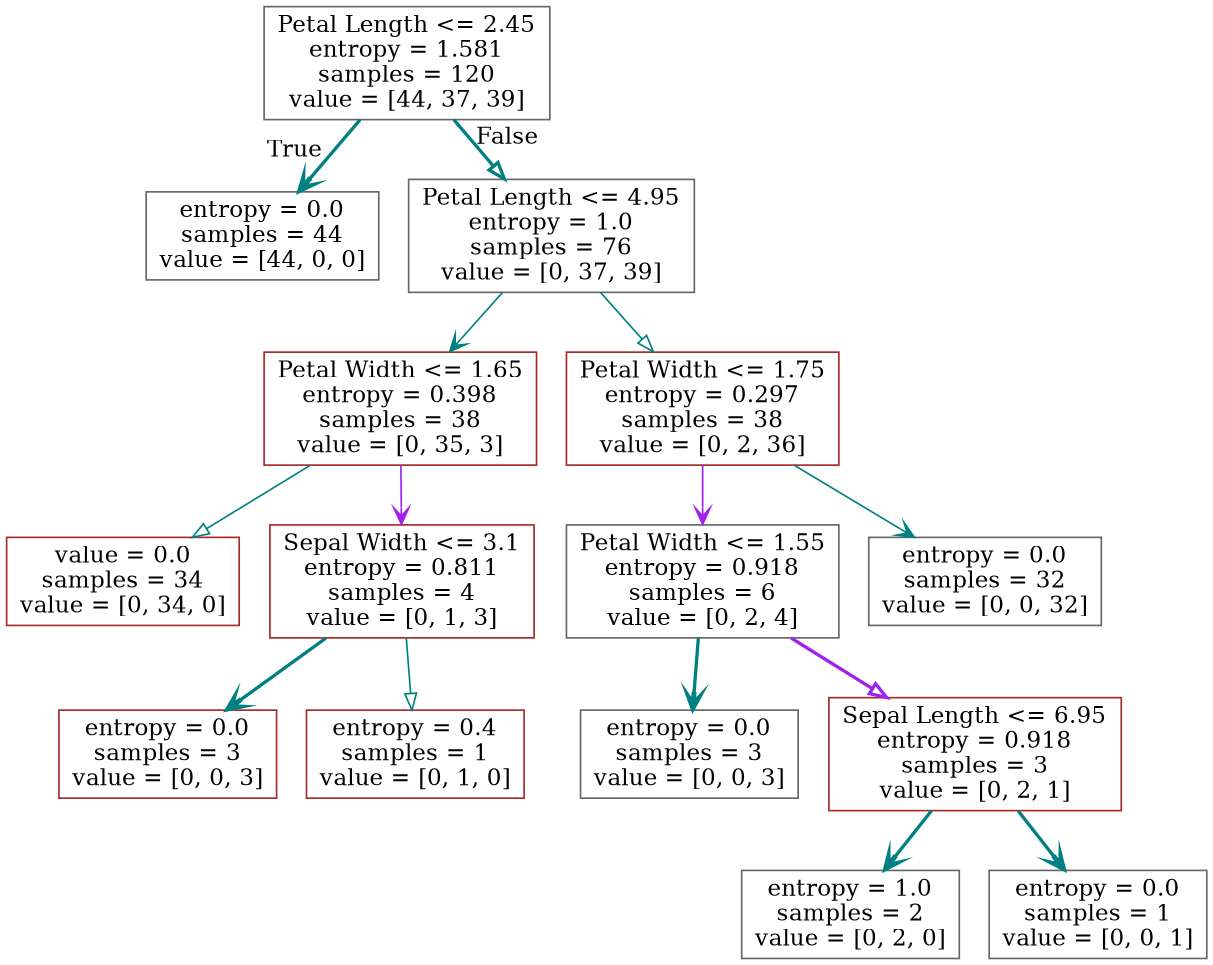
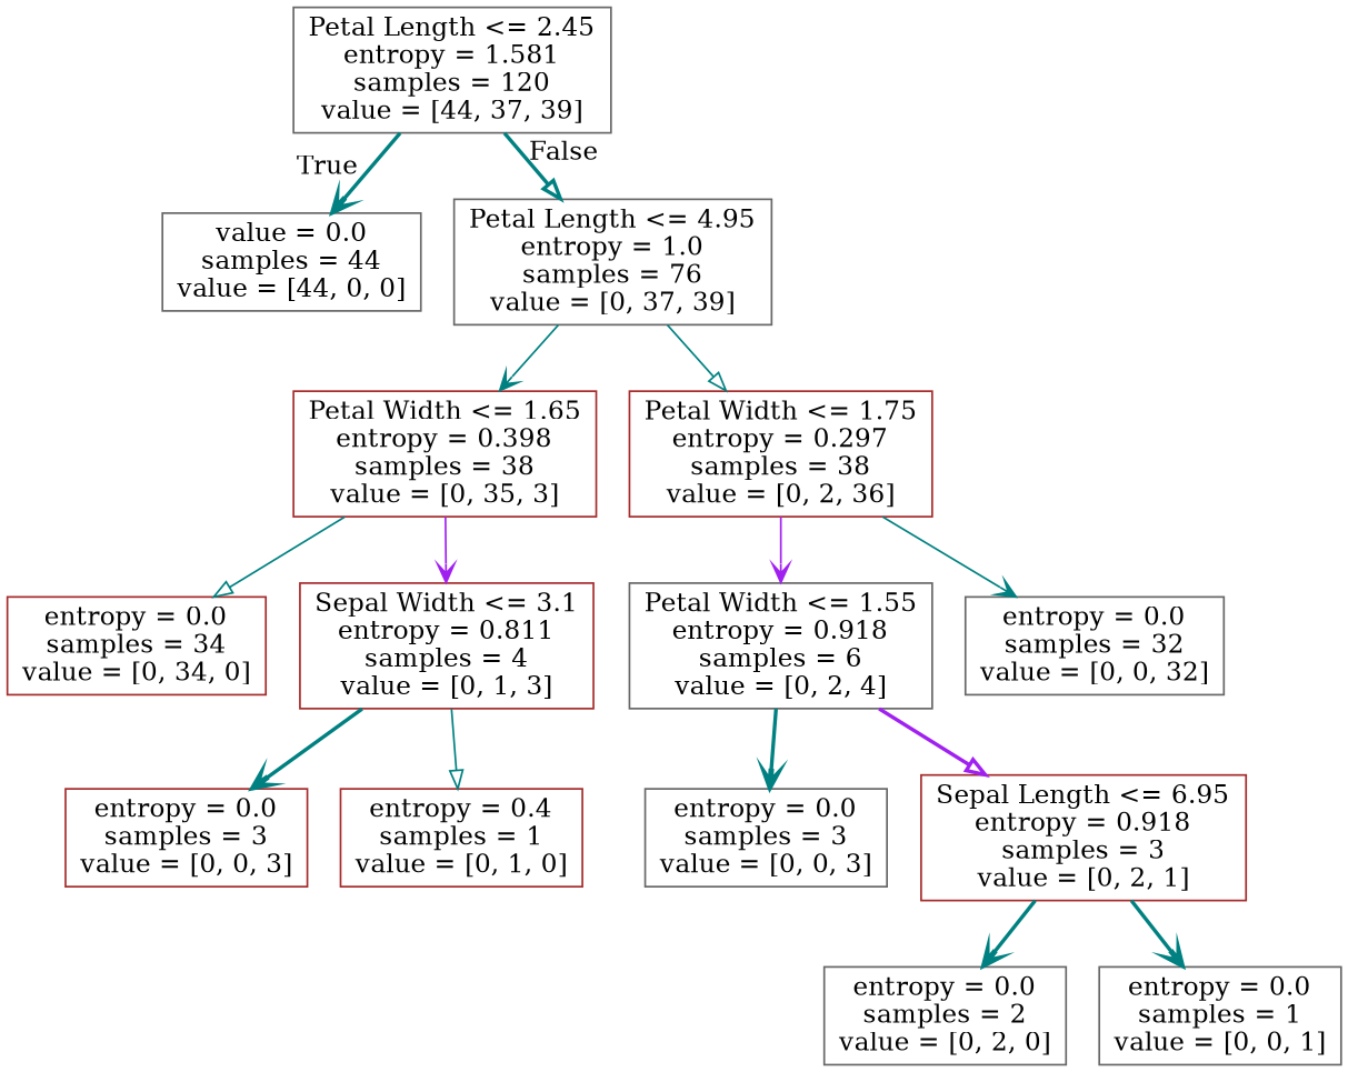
  digraph {
    node [color=gray40 shape=box]
    edge [arrowhead=vee color=teal style=bold]
    n1 [label="Petal Length <= 2.45\nentropy = 1.581\nsamples = 120\nvalue = [44, 37, 39]"]
-   n2 [label="entropy = 0.0\nsamples = 44\nvalue = [44, 0, 0]"]
+   n2 [label="value = 0.0\nsamples = 44\nvalue = [44, 0, 0]"]
    n3 [label="Petal Length <= 4.95\nentropy = 1.0\nsamples = 76\nvalue = [0, 37, 39]"]
    n4 [color=brown label="Petal Width <= 1.65\nentropy = 0.398\nsamples = 38\nvalue = [0, 35, 3]"]
    n5 [color=brown label="Petal Width <= 1.75\nentropy = 0.297\nsamples = 38\nvalue = [0, 2, 36]"]
-   n6 [color=brown label="value = 0.0\nsamples = 34\nvalue = [0, 34, 0]"]
+   n6 [color=brown label="entropy = 0.0\nsamples = 34\nvalue = [0, 34, 0]"]
    n7 [color=brown label="Sepal Width <= 3.1\nentropy = 0.811\nsamples = 4\nvalue = [0, 1, 3]"]
    n8 [label="Petal Width <= 1.55\nentropy = 0.918\nsamples = 6\nvalue = [0, 2, 4]"]
    n9 [label="entropy = 0.0\nsamples = 32\nvalue = [0, 0, 32]"]
    n10 [color=brown label="entropy = 0.0\nsamples = 3\nvalue = [0, 0, 3]"]
    n11 [color=brown label="entropy = 0.4\nsamples = 1\nvalue = [0, 1, 0]"]
    n12 [label="entropy = 0.0\nsamples = 3\nvalue = [0, 0, 3]"]
    n13 [color=brown label="Sepal Length <= 6.95\nentropy = 0.918\nsamples = 3\nvalue = [0, 2, 1]"]
-   n14 [label="entropy = 1.0\nsamples = 2\nvalue = [0, 2, 0]"]
+   n14 [label="entropy = 0.0\nsamples = 2\nvalue = [0, 2, 0]"]
    n15 [label="entropy = 0.0\nsamples = 1\nvalue = [0, 0, 1]"]
    n1 -> n2 [headlabel=True labelangle=45 labeldistance=2.5]
    n1 -> n3 [arrowhead=onormal headlabel=False labelangle=-45 labeldistance=2.5]
    n3 -> n4 [style=solid]
    n3 -> n5 [arrowhead=onormal style=solid]
    n4 -> n6 [arrowhead=onormal style=solid]
    n4 -> n7 [color=purple style=solid]
    n5 -> n8 [color=purple style=solid]
    n5 -> n9 [style=solid]
    n7 -> n10
    n7 -> n11 [arrowhead=onormal style=solid]
    n8 -> n12
    n8 -> n13 [arrowhead=onormal color=purple]
    n13 -> n14
    n13 -> n15
  }
